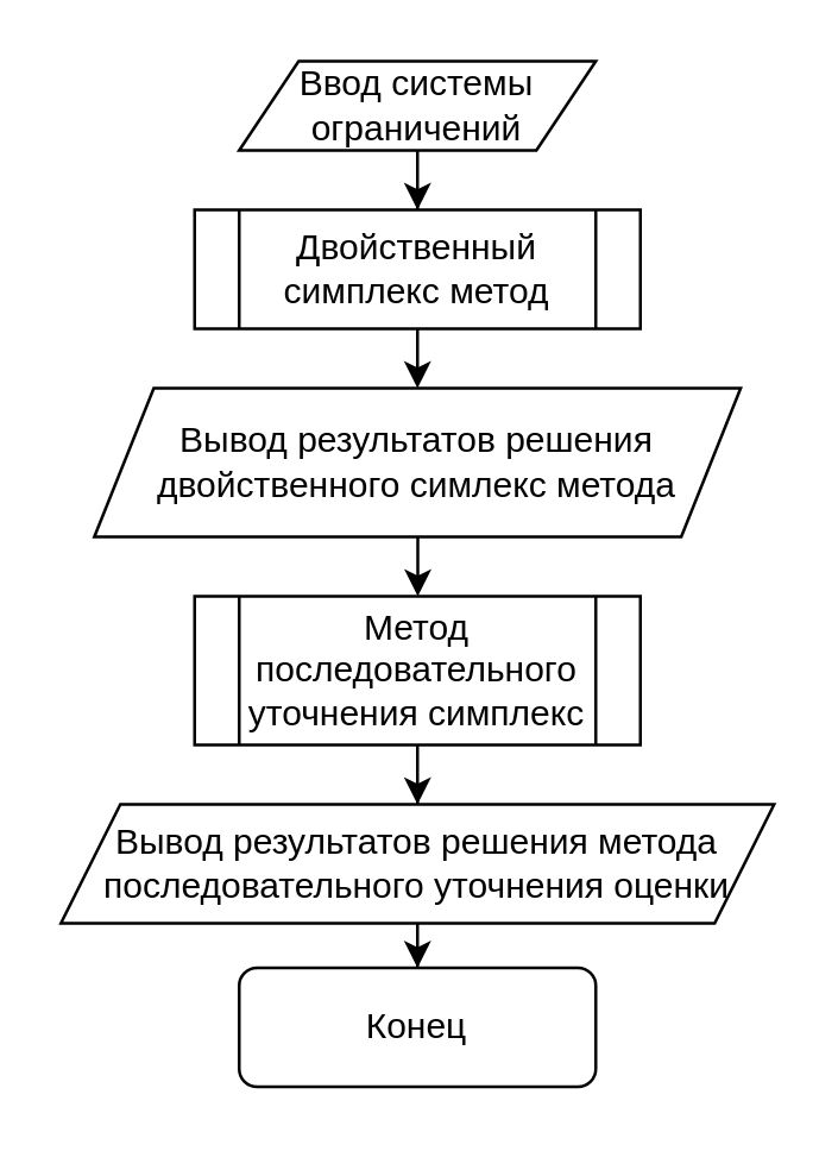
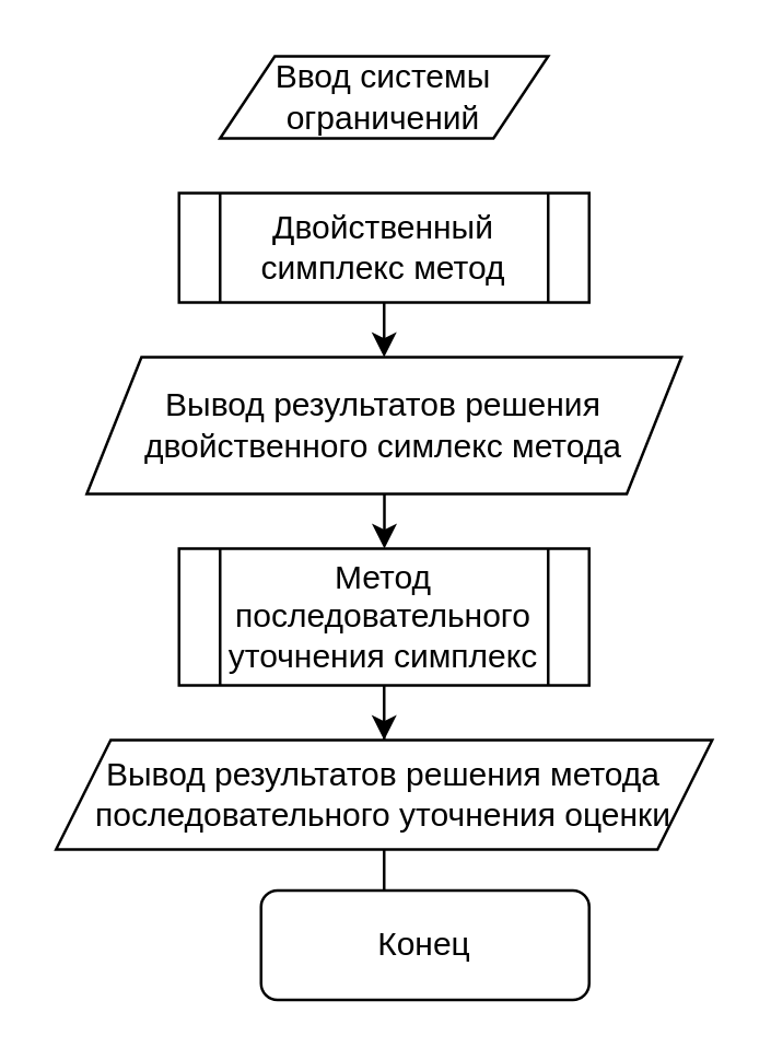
  <mxCell id="0" />
  <mxCell id="1" parent="0" />
- <mxCell id="2" style="edgeStyle=orthogonalEdgeStyle;rounded=0;orthogonalLoop=1;jettySize=auto;html=1;" edge="1" parent="1" source="3" target="5"><mxGeometry relative="1" as="geometry"><mxPoint x="140" y="70" as="sourcePoint" /><mxPoint x="140" y="70" as="targetPoint" /></mxGeometry></mxCell>
  <mxCell id="3" value="&lt;span&gt;Ввод системы ограничений&lt;/span&gt;" style="shape=parallelogram;perimeter=parallelogramPerimeter;whiteSpace=wrap;html=1;fixedSize=1;" vertex="1" parent="1"><mxGeometry x="80" y="20" width="120" height="30" as="geometry" /></mxCell>
  <mxCell id="4" style="edgeStyle=orthogonalEdgeStyle;rounded=0;orthogonalLoop=1;jettySize=auto;html=1;" edge="1" parent="1" source="5" target="9"><mxGeometry relative="1" as="geometry" /></mxCell>
  <mxCell id="5" value="Двойственный симплекс метод" style="shape=process;whiteSpace=wrap;html=1;backgroundOutline=1;" vertex="1" parent="1"><mxGeometry x="65" y="70" width="150" height="40" as="geometry" /></mxCell>
  <mxCell id="6" style="edgeStyle=orthogonalEdgeStyle;rounded=0;orthogonalLoop=1;jettySize=auto;html=1;" edge="1" parent="1" source="7" target="11"><mxGeometry relative="1" as="geometry" /></mxCell>
  <mxCell id="7" value="Метод последовательного уточнения симплекс" style="shape=process;whiteSpace=wrap;html=1;backgroundOutline=1;" vertex="1" parent="1"><mxGeometry x="65" y="200" width="150" height="50" as="geometry" /></mxCell>
  <mxCell id="8" style="edgeStyle=orthogonalEdgeStyle;rounded=0;orthogonalLoop=1;jettySize=auto;html=1;" edge="1" parent="1" source="9" target="7"><mxGeometry relative="1" as="geometry" /></mxCell>
  <mxCell id="9" value="&lt;span&gt;Вывод результатов решения двойственного симлекс метода&lt;br&gt;&lt;/span&gt;" style="shape=parallelogram;perimeter=parallelogramPerimeter;whiteSpace=wrap;html=1;fixedSize=1;" vertex="1" parent="1"><mxGeometry x="31.25" y="130" width="217.5" height="50" as="geometry" /></mxCell>
  <mxCell id="10" style="edgeStyle=orthogonalEdgeStyle;rounded=0;orthogonalLoop=1;jettySize=auto;html=1;" edge="1" parent="1" source="11" target="12"><mxGeometry relative="1" as="geometry" /></mxCell>
  <mxCell id="11" value="&lt;span&gt;Вывод результатов решения метода последовательного уточнения оценки&lt;br&gt;&lt;/span&gt;" style="shape=parallelogram;perimeter=parallelogramPerimeter;whiteSpace=wrap;html=1;fixedSize=1;" vertex="1" parent="1"><mxGeometry x="20" y="270" width="240" height="40" as="geometry" /></mxCell>
- <mxCell id="12" value="Конец" style="rounded=1;whiteSpace=wrap;html=1;fontSize=12;glass=0;strokeWidth=1;shadow=0;" vertex="1" parent="1"><mxGeometry x="80" y="325" width="120" height="40" as="geometry" /></mxCell>
+ <mxCell id="12" value="Конец" style="rounded=1;whiteSpace=wrap;html=1;fontSize=12;glass=0;strokeWidth=1;shadow=0;" vertex="1" parent="1"><mxGeometry x="95" y="325" width="120" height="40" as="geometry" /></mxCell>
